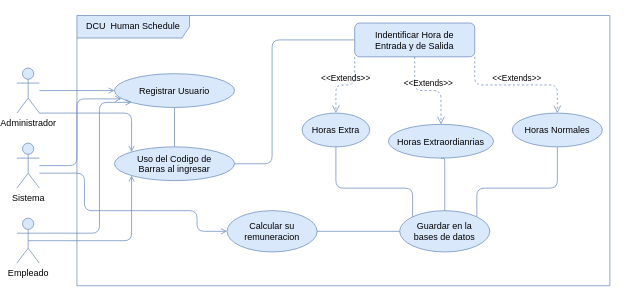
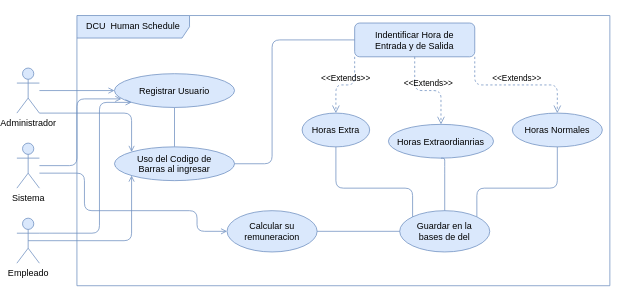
  <mxCell id="0" />
  <mxCell id="1" parent="0" />
  <mxCell id="2" style="edgeStyle=orthogonalEdgeStyle;html=1;entryX=0;entryY=0.5;entryDx=0;entryDy=0;endArrow=open;endFill=0;fillColor=#dae8fc;strokeColor=#6c8ebf;" edge="1" parent="1" source="4" target="10"><mxGeometry relative="1" as="geometry" /></mxCell>
  <mxCell id="3" style="edgeStyle=orthogonalEdgeStyle;html=1;exitX=1;exitY=1;exitDx=0;exitDy=0;exitPerimeter=0;entryX=0;entryY=0;entryDx=0;entryDy=0;endArrow=open;endFill=0;fillColor=#dae8fc;strokeColor=#6c8ebf;" edge="1" parent="1" source="4" target="11"><mxGeometry relative="1" as="geometry"><Array as="points"><mxPoint x="173" y="150" /></Array></mxGeometry></mxCell>
  <mxCell id="4" value="Administrador" style="shape=umlActor;verticalLabelPosition=bottom;verticalAlign=top;html=1;fillColor=#dae8fc;strokeColor=#6c8ebf;" vertex="1" parent="1"><mxGeometry x="20" y="90" width="30" height="60" as="geometry" /></mxCell>
  <mxCell id="5" style="edgeStyle=orthogonalEdgeStyle;html=1;exitX=0.5;exitY=0.5;exitDx=0;exitDy=0;exitPerimeter=0;entryX=0;entryY=1;entryDx=0;entryDy=0;endArrow=open;endFill=0;fillColor=#dae8fc;strokeColor=#6c8ebf;" edge="1" parent="1" source="6" target="11"><mxGeometry relative="1" as="geometry" /></mxCell>
  <mxCell id="6" value="Empleado" style="shape=umlActor;verticalLabelPosition=bottom;verticalAlign=top;html=1;fillColor=#dae8fc;strokeColor=#6c8ebf;" vertex="1" parent="1"><mxGeometry x="20" y="290" width="30" height="60" as="geometry" /></mxCell>
  <mxCell id="7" value="Sistema" style="shape=umlActor;verticalLabelPosition=bottom;verticalAlign=top;html=1;fillColor=#dae8fc;strokeColor=#6c8ebf;" vertex="1" parent="1"><mxGeometry x="20" y="190" width="30" height="60" as="geometry" /></mxCell>
  <mxCell id="8" value="DCU&amp;nbsp; Human Schedule" style="shape=umlFrame;whiteSpace=wrap;html=1;width=150;height=30;fillColor=#dae8fc;strokeColor=#6c8ebf;" vertex="1" parent="1"><mxGeometry x="100" y="20" width="710" height="360" as="geometry" /></mxCell>
  <mxCell id="9" style="edgeStyle=orthogonalEdgeStyle;html=1;entryX=0.5;entryY=0;entryDx=0;entryDy=0;endArrow=none;endFill=0;fillColor=#dae8fc;strokeColor=#6c8ebf;" edge="1" parent="1" source="10" target="11"><mxGeometry relative="1" as="geometry" /></mxCell>
  <mxCell id="10" value="Registrar Usuario" style="ellipse;fillColor=#dae8fc;strokeColor=#6c8ebf;" vertex="1" parent="1"><mxGeometry x="150" y="97.5" width="160" height="45" as="geometry" /></mxCell>
  <mxCell id="11" value="Uso del Codigo de &#10;Barras al ingresar" style="ellipse;fillColor=#dae8fc;strokeColor=#6c8ebf;" vertex="1" parent="1"><mxGeometry x="150" y="195" width="160" height="45" as="geometry" /></mxCell>
  <mxCell id="12" value="Indentificar Hora de &#10;Entrada y de Salida" style="fillColor=#dae8fc;strokeColor=#6c8ebf;rounded=1;" vertex="1" parent="1"><mxGeometry x="470" y="30" width="160" height="45" as="geometry" /></mxCell>
  <mxCell id="13" value="Horas Extra" style="ellipse;fillColor=#dae8fc;strokeColor=#6c8ebf;" vertex="1" parent="1"><mxGeometry x="400" y="150" width="90" height="45" as="geometry" /></mxCell>
  <mxCell id="14" value="Horas Extraordianrias" style="ellipse;fillColor=#dae8fc;strokeColor=#6c8ebf;" vertex="1" parent="1"><mxGeometry x="515" y="165" width="140" height="45" as="geometry" /></mxCell>
  <mxCell id="15" value="Horas Normales" style="ellipse;fillColor=#dae8fc;strokeColor=#6c8ebf;" vertex="1" parent="1"><mxGeometry x="680" y="150" width="120" height="45" as="geometry" /></mxCell>
- <mxCell id="16" value="Guardar en la &#10;bases de datos" style="ellipse;fillColor=#dae8fc;strokeColor=#6c8ebf;" vertex="1" parent="1"><mxGeometry x="530" y="280" width="120" height="55" as="geometry" /></mxCell>
+ <mxCell id="16" value="Guardar en la &#10;bases de del" style="ellipse;fillColor=#dae8fc;strokeColor=#6c8ebf;" vertex="1" parent="1"><mxGeometry x="530" y="280" width="120" height="55" as="geometry" /></mxCell>
  <mxCell id="17" value="Calcular su &#10;remuneracion" style="ellipse;fillColor=#dae8fc;strokeColor=#6c8ebf;" vertex="1" parent="1"><mxGeometry x="300" y="280" width="120" height="55" as="geometry" /></mxCell>
  <mxCell id="18" style="edgeStyle=orthogonalEdgeStyle;html=1;entryX=0;entryY=1;entryDx=0;entryDy=0;endArrow=open;endFill=0;exitX=1;exitY=0.333;exitDx=0;exitDy=0;exitPerimeter=0;fillColor=#dae8fc;strokeColor=#6c8ebf;" edge="1" parent="1" source="6" target="10"><mxGeometry relative="1" as="geometry"><mxPoint x="60" y="130" as="sourcePoint" /><mxPoint x="160" y="130" as="targetPoint" /><Array as="points"><mxPoint x="130" y="310" /><mxPoint x="130" y="136" /></Array></mxGeometry></mxCell>
  <mxCell id="19" style="edgeStyle=orthogonalEdgeStyle;html=1;entryX=0.057;entryY=0.746;entryDx=0;entryDy=0;endArrow=open;endFill=0;entryPerimeter=0;fillColor=#dae8fc;strokeColor=#6c8ebf;" edge="1" parent="1" source="7" target="10"><mxGeometry relative="1" as="geometry"><mxPoint x="60" y="320" as="sourcePoint" /><mxPoint x="183.246" y="145.858" as="targetPoint" /><Array as="points"><mxPoint x="100" y="220" /><mxPoint x="100" y="131" /></Array></mxGeometry></mxCell>
  <mxCell id="20" style="edgeStyle=orthogonalEdgeStyle;html=1;entryX=1;entryY=0.5;entryDx=0;entryDy=0;endArrow=none;endFill=0;exitX=0;exitY=0.5;exitDx=0;exitDy=0;fillColor=#dae8fc;strokeColor=#6c8ebf;" edge="1" parent="1" source="12" target="11"><mxGeometry relative="1" as="geometry"><mxPoint x="240" y="152.5" as="sourcePoint" /><mxPoint x="240" y="205" as="targetPoint" /><Array as="points"><mxPoint x="360" y="52" /><mxPoint x="360" y="218" /></Array></mxGeometry></mxCell>
  <mxCell id="21" value="&amp;lt;&amp;lt;Extends&amp;gt;&amp;gt;" style="endArrow=open;startArrow=none;endFill=0;startFill=0;endSize=8;html=1;verticalAlign=bottom;dashed=1;labelBackgroundColor=none;exitX=0;exitY=1;exitDx=0;exitDy=0;entryX=0.5;entryY=0;entryDx=0;entryDy=0;edgeStyle=orthogonalEdgeStyle;fillColor=#dae8fc;strokeColor=#6c8ebf;" edge="1" parent="1" source="12" target="13"><mxGeometry width="160" relative="1" as="geometry"><mxPoint x="260" y="250" as="sourcePoint" /><mxPoint x="420" y="250" as="targetPoint" /></mxGeometry></mxCell>
  <mxCell id="22" value="&amp;lt;&amp;lt;Extends&amp;gt;&amp;gt;" style="endArrow=open;startArrow=none;endFill=0;startFill=0;endSize=8;html=1;verticalAlign=bottom;dashed=1;labelBackgroundColor=none;exitX=0.5;exitY=1;exitDx=0;exitDy=0;entryX=0.5;entryY=0;entryDx=0;entryDy=0;edgeStyle=orthogonalEdgeStyle;fillColor=#dae8fc;strokeColor=#6c8ebf;" edge="1" parent="1" source="12" target="14"><mxGeometry width="160" relative="1" as="geometry"><mxPoint x="503.246" y="78.358" as="sourcePoint" /><mxPoint x="455" y="160" as="targetPoint" /></mxGeometry></mxCell>
  <mxCell id="23" value="&amp;lt;&amp;lt;Extends&amp;gt;&amp;gt;" style="endArrow=open;startArrow=none;endFill=0;startFill=0;endSize=8;html=1;verticalAlign=bottom;dashed=1;labelBackgroundColor=none;exitX=1;exitY=1;exitDx=0;exitDy=0;entryX=0.5;entryY=0;entryDx=0;entryDy=0;edgeStyle=orthogonalEdgeStyle;fillColor=#dae8fc;strokeColor=#6c8ebf;" edge="1" parent="1" source="12" target="15"><mxGeometry width="160" relative="1" as="geometry"><mxPoint x="560" y="85" as="sourcePoint" /><mxPoint x="600" y="160" as="targetPoint" /></mxGeometry></mxCell>
  <mxCell id="24" style="edgeStyle=orthogonalEdgeStyle;html=1;entryX=0.5;entryY=1;entryDx=0;entryDy=0;endArrow=none;endFill=0;exitX=0;exitY=0;exitDx=0;exitDy=0;fillColor=#dae8fc;strokeColor=#6c8ebf;" edge="1" parent="1" source="16" target="13"><mxGeometry relative="1" as="geometry"><mxPoint x="480" y="62.5" as="sourcePoint" /><mxPoint x="320" y="227.5" as="targetPoint" /><Array as="points"><mxPoint x="547" y="250" /><mxPoint x="445" y="250" /></Array></mxGeometry></mxCell>
  <mxCell id="25" style="edgeStyle=orthogonalEdgeStyle;html=1;entryX=0.5;entryY=1;entryDx=0;entryDy=0;endArrow=none;endFill=0;exitX=1;exitY=0;exitDx=0;exitDy=0;fillColor=#dae8fc;strokeColor=#6c8ebf;" edge="1" parent="1" source="16" target="15"><mxGeometry relative="1" as="geometry"><mxPoint x="557.232" y="278.212" as="sourcePoint" /><mxPoint x="455" y="205" as="targetPoint" /><Array as="points"><mxPoint x="633" y="250" /><mxPoint x="740" y="250" /></Array></mxGeometry></mxCell>
  <mxCell id="26" style="edgeStyle=orthogonalEdgeStyle;html=1;entryX=0.5;entryY=1;entryDx=0;entryDy=0;endArrow=none;endFill=0;exitX=0.5;exitY=0;exitDx=0;exitDy=0;fillColor=#dae8fc;strokeColor=#6c8ebf;" edge="1" parent="1" source="16" target="14"><mxGeometry relative="1" as="geometry"><mxPoint x="642.768" y="278.212" as="sourcePoint" /><mxPoint x="750" y="205" as="targetPoint" /><Array as="points"><mxPoint x="590" y="220" /><mxPoint x="590" y="220" /></Array></mxGeometry></mxCell>
  <mxCell id="27" style="edgeStyle=orthogonalEdgeStyle;html=1;entryX=0;entryY=0.5;entryDx=0;entryDy=0;endArrow=open;endFill=0;fillColor=#dae8fc;strokeColor=#6c8ebf;" edge="1" parent="1" source="7" target="17"><mxGeometry relative="1" as="geometry"><mxPoint x="60" y="230" as="sourcePoint" /><mxPoint x="169.12" y="141.07" as="targetPoint" /><Array as="points"><mxPoint x="110" y="230" /><mxPoint x="110" y="280" /><mxPoint x="260" y="280" /><mxPoint x="260" y="308" /></Array></mxGeometry></mxCell>
  <mxCell id="28" style="edgeStyle=orthogonalEdgeStyle;html=1;entryX=0;entryY=0.5;entryDx=0;entryDy=0;endArrow=none;endFill=0;exitX=1;exitY=0.5;exitDx=0;exitDy=0;fillColor=#dae8fc;strokeColor=#6c8ebf;" edge="1" parent="1" source="17" target="16"><mxGeometry relative="1" as="geometry"><mxPoint x="600" y="290" as="sourcePoint" /><mxPoint x="600" y="205" as="targetPoint" /><Array as="points" /></mxGeometry></mxCell>
